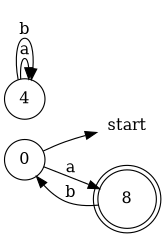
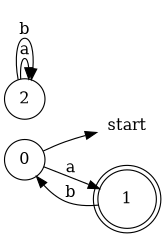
  digraph {
    rankdir=LR
    node [shape=circle]
    start [shape=none]
    0
-   1 [shape=doublecircle label=8]
-   2 [label=4]
+   1 [shape=doublecircle]
+   2
    0 -> start
    0 -> 1 [label=a]
    1 -> 0 [label=b]
    2 -> 2 [label=a]
    2 -> 2 [label=b]
  }
